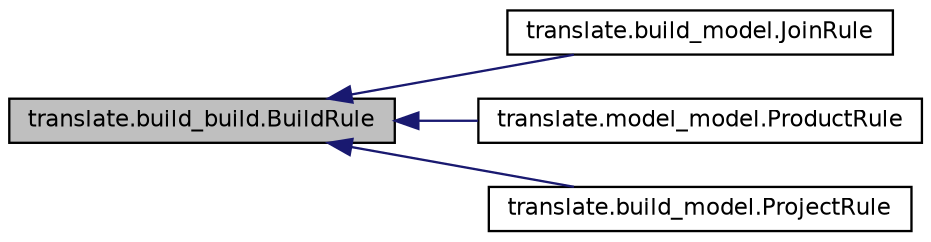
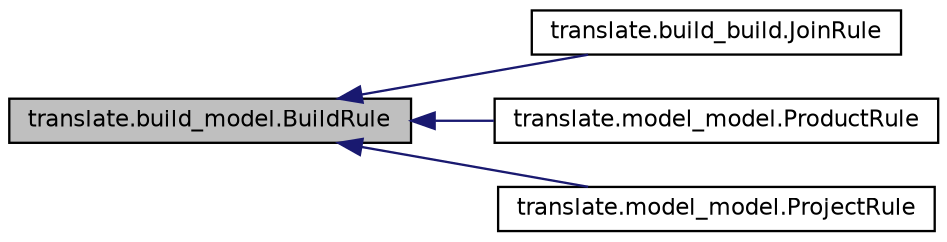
  digraph {
    rankdir=LR
    node [color=black fillcolor=white fontname=Helvetica fontsize=10 shape=record style=filled]
    edge [color=midnightblue dir=back fontname=Helvetica fontsize=10 labelfontname=Helvetica labelfontsize=10 style=solid]
-   n1 [fillcolor=grey75 fontcolor=black height=0.2 label="translate.build_build.BuildRule" width=0.4]
-   n2 [height=0.2 label="translate.build_model.JoinRule" width=0.4]
+   n1 [fillcolor=grey75 fontcolor=black height=0.2 label="translate.build_model.BuildRule" width=0.4]
+   n2 [height=0.2 label="translate.build_build.JoinRule" width=0.4]
    n3 [height=0.2 label="translate.model_model.ProductRule" width=0.4]
-   n4 [height=0.2 label="translate.build_model.ProjectRule" width=0.4]
+   n4 [height=0.2 label="translate.model_model.ProjectRule" width=0.4]
    n1 -> n2
    n1 -> n3
    n1 -> n4
  }
